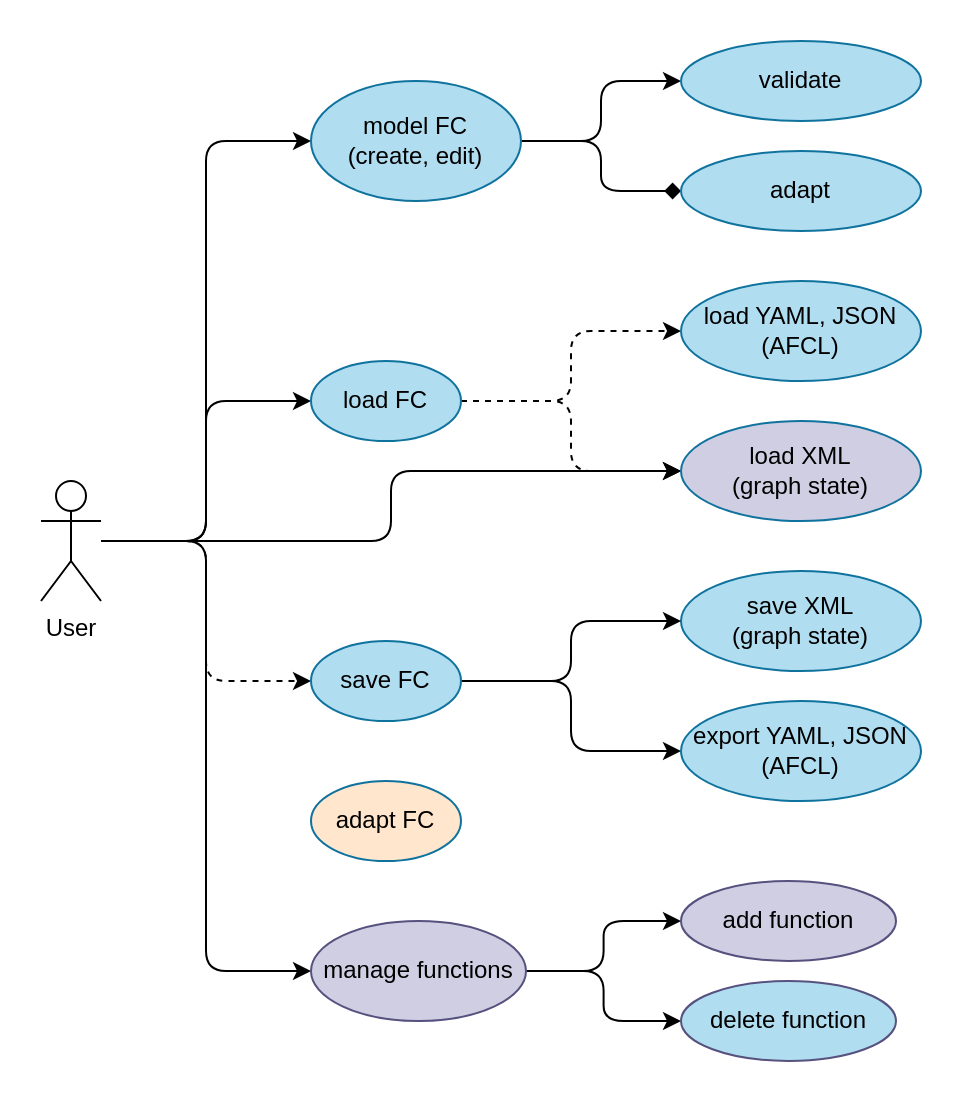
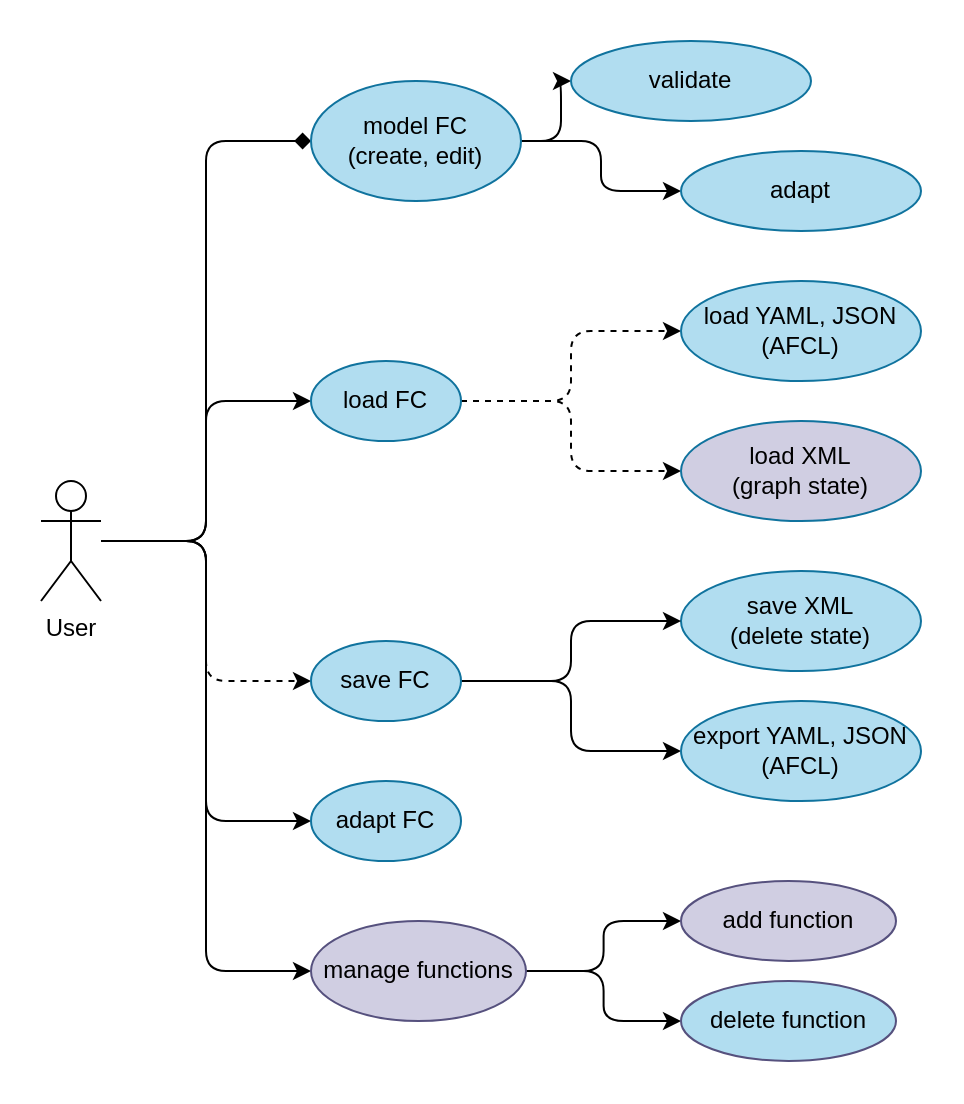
  <mxCell id="0" />
  <mxCell id="1" parent="0" />
  <mxCell id="2" value="" style="edgeStyle=orthogonalEdgeStyle;orthogonalLoop=1;jettySize=auto;html=1;entryX=0;entryY=0.5;entryDx=0;entryDy=0;jumpStyle=none;comic=0;rounded=1;" edge="1" parent="1" source="7" target="10"><mxGeometry relative="1" as="geometry"><mxPoint x="170" y="120" as="targetPoint" /></mxGeometry></mxCell>
  <mxCell id="3" value="" style="edgeStyle=orthogonalEdgeStyle;rounded=1;orthogonalLoop=1;jettySize=auto;html=1;entryX=0;entryY=0.5;entryDx=0;entryDy=0;strokeColor=#000000;dashed=1;" edge="1" parent="1" source="7" target="28"><mxGeometry relative="1" as="geometry"><mxPoint x="155" y="340" as="targetPoint" /></mxGeometry></mxCell>
- <mxCell id="4" value="" style="edgeStyle=orthogonalEdgeStyle;rounded=1;comic=0;jumpStyle=none;orthogonalLoop=1;jettySize=auto;html=1;strokeColor=#000000;" edge="1" parent="1" source="7" target="12"><mxGeometry relative="1" as="geometry"><mxPoint x="130" y="260" as="targetPoint" /></mxGeometry></mxCell>
- <mxCell id="5" value="" style="edgeStyle=orthogonalEdgeStyle;rounded=1;comic=0;jumpStyle=none;orthogonalLoop=1;jettySize=auto;html=1;strokeColor=#000000;entryX=0;entryY=0.5;entryDx=0;entryDy=0;" edge="1" parent="1" source="7" target="18"><mxGeometry relative="1" as="geometry"><mxPoint x="130" y="260" as="targetPoint" /></mxGeometry></mxCell>
+ <mxCell id="4" value="" style="edgeStyle=orthogonalEdgeStyle;rounded=1;comic=0;jumpStyle=none;orthogonalLoop=1;jettySize=auto;html=1;strokeColor=#000000;entryX=0;entryY=0.5;entryDx=0;entryDy=0;" edge="1" parent="1" source="7" target="20"><mxGeometry relative="1" as="geometry"><mxPoint x="130" y="260" as="targetPoint" /></mxGeometry></mxCell>
+ <mxCell id="5" value="" style="edgeStyle=orthogonalEdgeStyle;rounded=1;comic=0;jumpStyle=none;orthogonalLoop=1;jettySize=auto;html=1;strokeColor=#000000;entryX=0;entryY=0.5;entryDx=0;entryDy=0;endArrow=diamond;" edge="1" parent="1" source="7" target="18"><mxGeometry relative="1" as="geometry"><mxPoint x="130" y="260" as="targetPoint" /></mxGeometry></mxCell>
  <mxCell id="6" value="" style="edgeStyle=orthogonalEdgeStyle;rounded=1;comic=0;jumpStyle=none;orthogonalLoop=1;jettySize=auto;html=1;strokeColor=#000000;entryX=0;entryY=0.5;entryDx=0;entryDy=0;" edge="1" parent="1" source="7" target="24"><mxGeometry relative="1" as="geometry"><mxPoint x="130" y="260" as="targetPoint" /></mxGeometry></mxCell>
  <mxCell id="7" value="User" style="shape=umlActor;verticalLabelPosition=bottom;labelBackgroundColor=#ffffff;verticalAlign=top;html=1;outlineConnect=0;" vertex="1" parent="1"><mxGeometry x="20" y="240" width="30" height="60" as="geometry" /></mxCell>
  <mxCell id="8" value="" style="edgeStyle=orthogonalEdgeStyle;rounded=1;orthogonalLoop=1;jettySize=auto;html=1;dashed=1;" edge="1" parent="1" source="10" target="11"><mxGeometry relative="1" as="geometry" /></mxCell>
  <mxCell id="9" style="edgeStyle=orthogonalEdgeStyle;rounded=1;orthogonalLoop=1;jettySize=auto;html=1;exitX=1;exitY=0.5;exitDx=0;exitDy=0;dashed=1;" edge="1" parent="1" source="10" target="12"><mxGeometry relative="1" as="geometry" /></mxCell>
  <mxCell id="10" value="load FC" style="ellipse;whiteSpace=wrap;html=1;fillColor=#b1ddf0;strokeColor=#10739e;" vertex="1" parent="1"><mxGeometry x="155" y="180" width="75" height="40" as="geometry" /></mxCell>
  <mxCell id="11" value="&lt;div&gt;load YAML, JSON&lt;br&gt;&lt;/div&gt;&lt;div&gt;(AFCL)&lt;/div&gt;" style="ellipse;whiteSpace=wrap;html=1;fillColor=#b1ddf0;strokeColor=#10739e;" vertex="1" parent="1"><mxGeometry x="340" y="140" width="120" height="50" as="geometry" /></mxCell>
  <mxCell id="12" value="&lt;div&gt;load XML&lt;br&gt;&lt;/div&gt;&lt;div&gt;(graph state)&lt;/div&gt;" style="ellipse;whiteSpace=wrap;html=1;fillColor=#d0cee2;strokeColor=#10739e;" vertex="1" parent="1"><mxGeometry x="340" y="210" width="120" height="50" as="geometry" /></mxCell>
  <mxCell id="13" style="rounded=1;orthogonalLoop=1;jettySize=auto;html=1;exitX=1;exitY=0.5;exitDx=0;exitDy=0;entryX=0;entryY=0.5;entryDx=0;entryDy=0;edgeStyle=orthogonalEdgeStyle;" edge="1" parent="1" source="28" target="15"><mxGeometry relative="1" as="geometry"><mxPoint x="240" y="340" as="sourcePoint" /></mxGeometry></mxCell>
- <mxCell id="14" value="&lt;div&gt;save XML&lt;br&gt;&lt;/div&gt;&lt;div&gt;(graph state)&lt;/div&gt;" style="ellipse;whiteSpace=wrap;html=1;fillColor=#b1ddf0;strokeColor=#10739e;" vertex="1" parent="1"><mxGeometry x="340" y="285" width="120" height="50" as="geometry" /></mxCell>
+ <mxCell id="14" value="&lt;div&gt;save XML&lt;br&gt;&lt;/div&gt;&lt;div&gt;(delete state)&lt;/div&gt;" style="ellipse;whiteSpace=wrap;html=1;fillColor=#b1ddf0;strokeColor=#10739e;" vertex="1" parent="1"><mxGeometry x="340" y="285" width="120" height="50" as="geometry" /></mxCell>
  <mxCell id="15" value="&lt;div&gt;export YAML, JSON&lt;br&gt;&lt;/div&gt;&lt;div&gt;(AFCL)&lt;/div&gt;" style="ellipse;whiteSpace=wrap;html=1;fillColor=#b1ddf0;strokeColor=#10739e;" vertex="1" parent="1"><mxGeometry x="340" y="350" width="120" height="50" as="geometry" /></mxCell>
  <mxCell id="16" value="" style="edgeStyle=orthogonalEdgeStyle;rounded=1;comic=0;jumpStyle=none;orthogonalLoop=1;jettySize=auto;html=1;strokeColor=#000000;entryX=0;entryY=0.5;entryDx=0;entryDy=0;" edge="1" parent="1" source="18" target="19"><mxGeometry relative="1" as="geometry" /></mxCell>
- <mxCell id="17" style="edgeStyle=orthogonalEdgeStyle;rounded=1;comic=0;jumpStyle=none;orthogonalLoop=1;jettySize=auto;html=1;exitX=1;exitY=0.5;exitDx=0;exitDy=0;entryX=0;entryY=0.5;entryDx=0;entryDy=0;strokeColor=#000000;endArrow=diamond;" edge="1" parent="1" source="18" target="21"><mxGeometry relative="1" as="geometry" /></mxCell>
+ <mxCell id="17" style="edgeStyle=orthogonalEdgeStyle;rounded=1;comic=0;jumpStyle=none;orthogonalLoop=1;jettySize=auto;html=1;exitX=1;exitY=0.5;exitDx=0;exitDy=0;entryX=0;entryY=0.5;entryDx=0;entryDy=0;strokeColor=#000000;" edge="1" parent="1" source="18" target="21"><mxGeometry relative="1" as="geometry" /></mxCell>
  <mxCell id="18" value="&lt;div&gt;model FC&lt;br&gt;(create, edit)&lt;br&gt;&lt;/div&gt;" style="ellipse;whiteSpace=wrap;html=1;fillColor=#b1ddf0;strokeColor=#10739e;" vertex="1" parent="1"><mxGeometry x="155" y="40" width="105" height="60" as="geometry" /></mxCell>
- <mxCell id="19" value="validate" style="ellipse;whiteSpace=wrap;html=1;fillColor=#b1ddf0;strokeColor=#10739e;" vertex="1" parent="1"><mxGeometry x="340" y="20" width="120" height="40" as="geometry" /></mxCell>
- <mxCell id="20" value="adapt FC" style="ellipse;whiteSpace=wrap;html=1;fillColor=#ffe6cc;strokeColor=#10739e;" vertex="1" parent="1"><mxGeometry x="155" y="390" width="75" height="40" as="geometry" /></mxCell>
+ <mxCell id="19" value="validate" style="ellipse;whiteSpace=wrap;html=1;fillColor=#b1ddf0;strokeColor=#10739e;" vertex="1" parent="1"><mxGeometry x="285" y="20" width="120" height="40" as="geometry" /></mxCell>
+ <mxCell id="20" value="adapt FC" style="ellipse;whiteSpace=wrap;html=1;fillColor=#b1ddf0;strokeColor=#10739e;" vertex="1" parent="1"><mxGeometry x="155" y="390" width="75" height="40" as="geometry" /></mxCell>
  <mxCell id="21" value="adapt" style="ellipse;whiteSpace=wrap;html=1;fillColor=#b1ddf0;strokeColor=#10739e;" vertex="1" parent="1"><mxGeometry x="340" y="75" width="120" height="40" as="geometry" /></mxCell>
  <mxCell id="22" style="edgeStyle=orthogonalEdgeStyle;rounded=1;comic=0;jumpStyle=none;orthogonalLoop=1;jettySize=auto;html=1;exitX=1;exitY=0.5;exitDx=0;exitDy=0;entryX=0;entryY=0.5;entryDx=0;entryDy=0;strokeColor=#000000;" edge="1" parent="1" source="24" target="25"><mxGeometry relative="1" as="geometry" /></mxCell>
  <mxCell id="23" style="edgeStyle=orthogonalEdgeStyle;rounded=1;comic=0;jumpStyle=none;orthogonalLoop=1;jettySize=auto;html=1;exitX=1;exitY=0.5;exitDx=0;exitDy=0;entryX=0;entryY=0.5;entryDx=0;entryDy=0;strokeColor=#000000;" edge="1" parent="1" source="24" target="26"><mxGeometry relative="1" as="geometry" /></mxCell>
  <mxCell id="24" value="manage functions" style="ellipse;whiteSpace=wrap;html=1;fillColor=#d0cee2;strokeColor=#56517e;" vertex="1" parent="1"><mxGeometry x="155" y="460" width="107.5" height="50" as="geometry" /></mxCell>
  <mxCell id="25" value="add function" style="ellipse;whiteSpace=wrap;html=1;fillColor=#d0cee2;strokeColor=#56517e;" vertex="1" parent="1"><mxGeometry x="340" y="440" width="107.5" height="40" as="geometry" /></mxCell>
  <mxCell id="26" value="delete function" style="ellipse;whiteSpace=wrap;html=1;fillColor=#b1ddf0;strokeColor=#56517e;" vertex="1" parent="1"><mxGeometry x="340" y="490" width="107.5" height="40" as="geometry" /></mxCell>
  <mxCell id="27" style="edgeStyle=orthogonalEdgeStyle;rounded=1;comic=0;jumpStyle=none;orthogonalLoop=1;jettySize=auto;html=1;exitX=1;exitY=0.5;exitDx=0;exitDy=0;entryX=0;entryY=0.5;entryDx=0;entryDy=0;strokeColor=#000000;" edge="1" parent="1" source="28" target="14"><mxGeometry relative="1" as="geometry" /></mxCell>
  <mxCell id="28" value="save FC" style="ellipse;whiteSpace=wrap;html=1;fillColor=#b1ddf0;strokeColor=#10739e;" vertex="1" parent="1"><mxGeometry x="155" y="320" width="75" height="40" as="geometry" /></mxCell>
